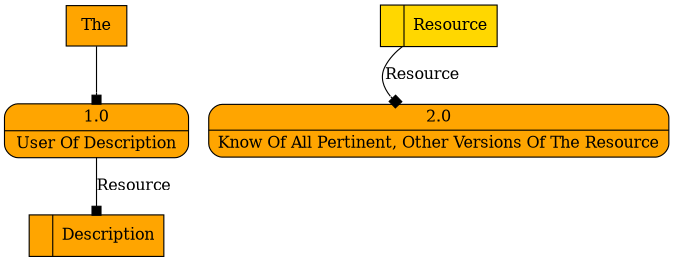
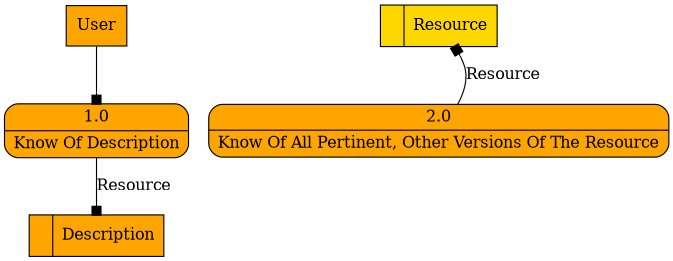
  digraph {
    node [fillcolor=orange shape=record style=filled]
    edge [arrowhead=box]
    n1 [label="<f0>  |<f1> Description "]
    n2 [fillcolor=gold label="<f0>  |<f1> Resource "]
-   n3 [label=The shape=box]
-   n4 [label="{<f0> 1.0|<f1> User Of Description }" shape=Mrecord]
+   n3 [label=User shape=box]
+   n4 [label="{<f0> 1.0|<f1> Know Of Description }" shape=Mrecord]
    n5 [label="{<f0> 2.0|<f1> Know Of All Pertinent, Other Versions Of The Resource }" shape=Mrecord]
    n3 -> n4
    n4 -> n1 [label=Resource]
-   n2 -> n5 [label=Resource]
+   n5 -> n2 [label=Resource]
  }
